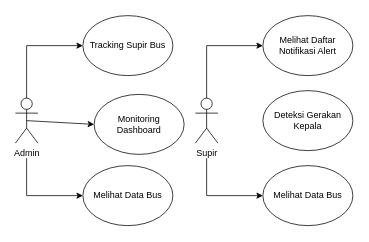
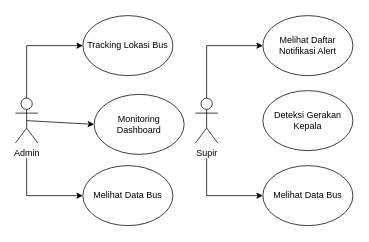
  <mxCell id="0" />
  <mxCell id="1" parent="0" />
  <mxCell id="2" value="Admin" style="shape=umlActor;verticalLabelPosition=bottom;verticalAlign=top;html=1;outlineConnect=0;" vertex="1" parent="1"><mxGeometry x="20" y="130" width="30" height="60" as="geometry" /></mxCell>
- <mxCell id="3" value="Tracking Supir Bus" style="ellipse;whiteSpace=wrap;html=1;" vertex="1" parent="1"><mxGeometry x="110" y="20" width="120" height="80" as="geometry" /></mxCell>
+ <mxCell id="3" value="Tracking Lokasi Bus" style="ellipse;whiteSpace=wrap;html=1;" vertex="1" parent="1"><mxGeometry x="110" y="20" width="120" height="80" as="geometry" /></mxCell>
  <mxCell id="4" value="" style="endArrow=classic;html=1;rounded=0;" edge="1" parent="1" target="3"><mxGeometry width="50" height="50" relative="1" as="geometry"><mxPoint x="35" y="130" as="sourcePoint" /><mxPoint x="320" y="140" as="targetPoint" /><Array as="points"><mxPoint x="35" y="60" /></Array></mxGeometry></mxCell>
  <mxCell id="5" value="Monitoring Dashboard" style="ellipse;whiteSpace=wrap;html=1;" vertex="1" parent="1"><mxGeometry x="125" y="125" width="120" height="80" as="geometry" /></mxCell>
  <mxCell id="6" value="Melihat Data Bus" style="ellipse;whiteSpace=wrap;html=1;" vertex="1" parent="1"><mxGeometry x="110" y="220" width="120" height="80" as="geometry" /></mxCell>
  <mxCell id="7" value="" style="endArrow=classic;html=1;rounded=0;exitX=0.5;exitY=0.5;exitDx=0;exitDy=0;exitPerimeter=0;entryX=0;entryY=0.5;entryDx=0;entryDy=0;" edge="1" parent="1" source="2" target="5"><mxGeometry width="50" height="50" relative="1" as="geometry"><mxPoint x="45" y="170" as="sourcePoint" /><mxPoint x="166" y="97" as="targetPoint" /></mxGeometry></mxCell>
  <mxCell id="8" value="" style="endArrow=classic;html=1;rounded=0;" edge="1" parent="1" target="6"><mxGeometry width="50" height="50" relative="1" as="geometry"><mxPoint x="35" y="210" as="sourcePoint" /><mxPoint x="150" y="170" as="targetPoint" /><Array as="points"><mxPoint x="35" y="260" /></Array></mxGeometry></mxCell>
  <mxCell id="9" value="Supir" style="shape=umlActor;verticalLabelPosition=bottom;verticalAlign=top;html=1;outlineConnect=0;" vertex="1" parent="1"><mxGeometry x="260" y="130" width="30" height="60" as="geometry" /></mxCell>
  <mxCell id="10" value="Melihat Daftar Notifikasi Alert" style="ellipse;whiteSpace=wrap;html=1;" vertex="1" parent="1"><mxGeometry x="350" y="20" width="120" height="80" as="geometry" /></mxCell>
  <mxCell id="11" value="" style="endArrow=classic;html=1;rounded=0;" edge="1" parent="1" target="10"><mxGeometry width="50" height="50" relative="1" as="geometry"><mxPoint x="275" y="130" as="sourcePoint" /><mxPoint x="560" y="140" as="targetPoint" /><Array as="points"><mxPoint x="275" y="60" /></Array></mxGeometry></mxCell>
  <mxCell id="12" value="Deteksi Gerakan Kepala" style="ellipse;whiteSpace=wrap;html=1;" vertex="1" parent="1"><mxGeometry x="350" y="120" width="120" height="80" as="geometry" /></mxCell>
  <mxCell id="13" value="Melihat Data Bus" style="ellipse;whiteSpace=wrap;html=1;" vertex="1" parent="1"><mxGeometry x="350" y="220" width="120" height="80" as="geometry" /></mxCell>
  <mxCell id="14" value="" style="endArrow=classic;html=1;rounded=0;" edge="1" parent="1" target="13"><mxGeometry width="50" height="50" relative="1" as="geometry"><mxPoint x="275" y="210" as="sourcePoint" /><mxPoint x="390" y="170" as="targetPoint" /><Array as="points"><mxPoint x="275" y="260" /></Array></mxGeometry></mxCell>
